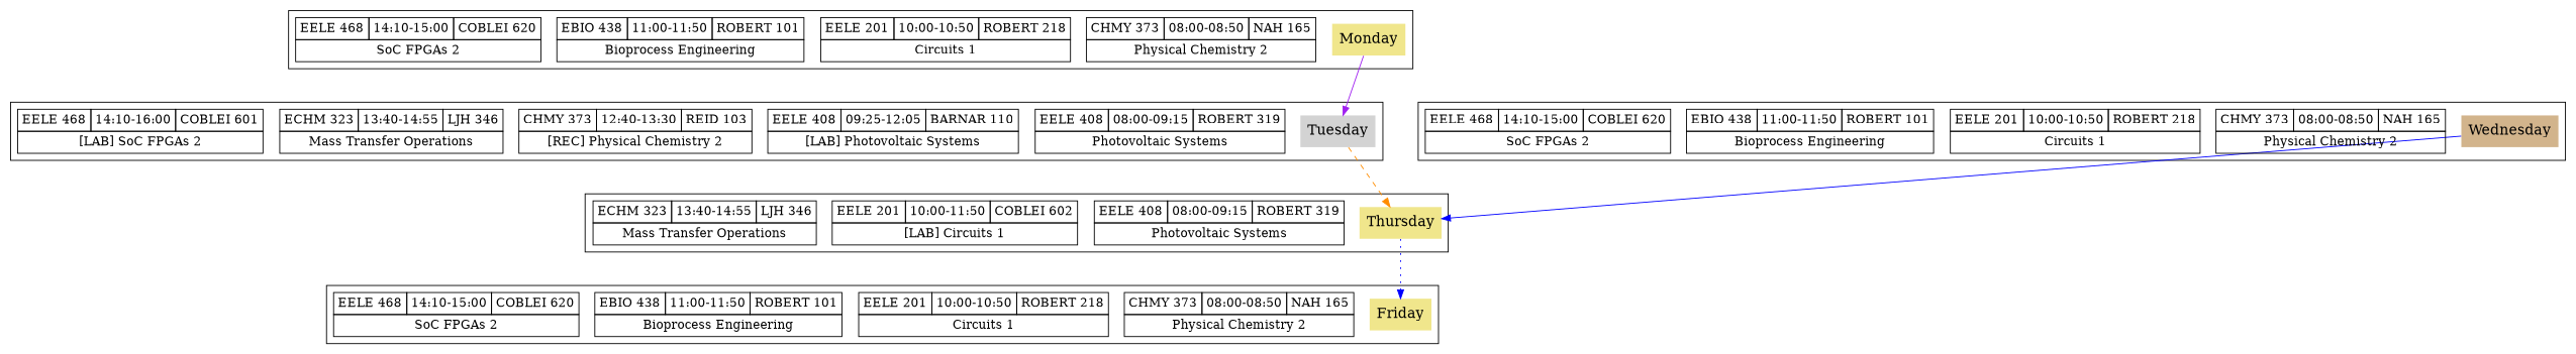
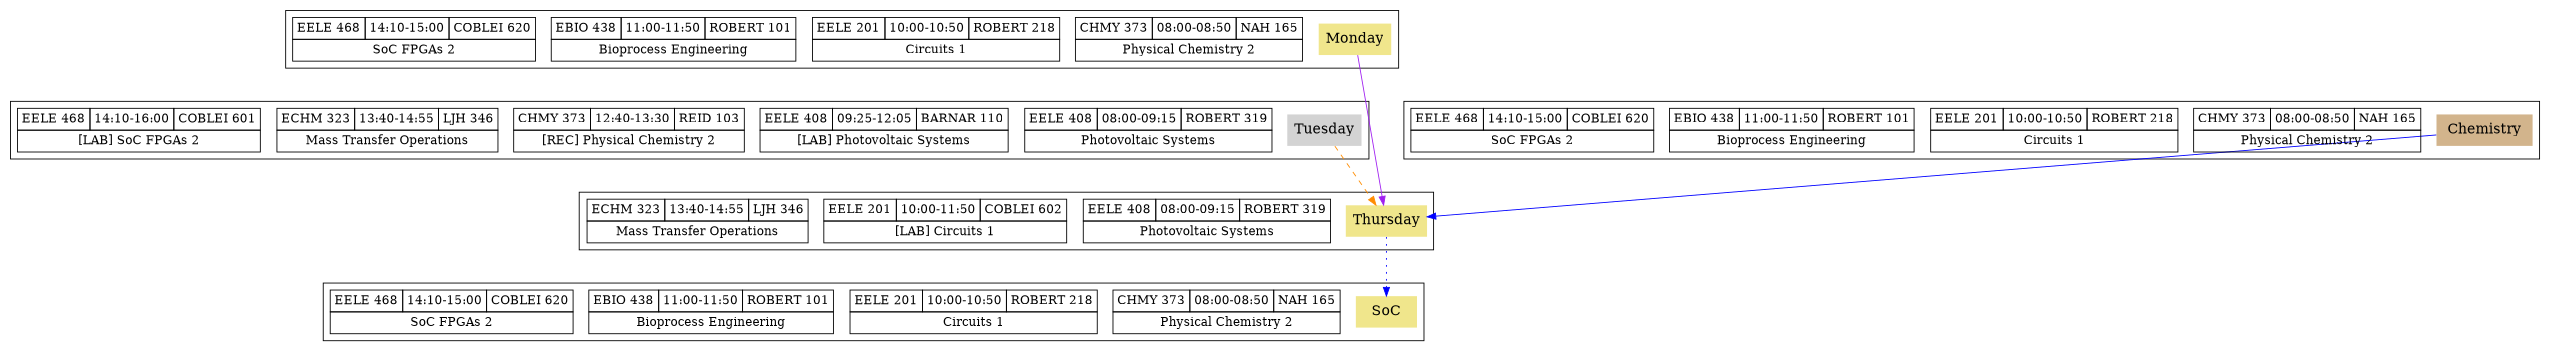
  digraph {
    rankdir=TB
    ranksep=.75
    splines=false
    node [shape=none margin=0]
    edge [color=blue style=solid]
    Monday [color=darkorange fillcolor=khaki fontsize=16 shape=plaintext style=filled margin=""]
    Tuesday [color=darkorange fillcolor=lightgrey fontsize=16 shape=plaintext style=filled margin=""]
-   Wednesday [color=darkorange fillcolor=tan fontsize=16 shape=plaintext style=filled margin=""]
+   Wednesday [color=darkorange fillcolor=tan fontsize=16 shape=plaintext style=filled label=Chemistry margin=""]
    Thursday [color=darkorange fillcolor=khaki fontsize=16 shape=plaintext style=filled margin=""]
-   Friday [color=darkgreen fillcolor=khaki fontsize=16 shape=plaintext style=filled margin=""]
+   Friday [color=darkgreen fillcolor=khaki fontsize=16 shape=plaintext style=filled label=SoC margin=""]
    n6 [label=<     <TABLE BORDER="0" CELLBORDER="1" CELLSPACING="0" CELLPADDING="4">     <TR>     <TD>CHMY 373</TD>     <TD>08:00-08:50</TD>     <TD>NAH 165</TD>     </TR>     <TR><TD COLSPAN="3">Physical Chemistry 2</TD></TR>     </TABLE>>]
    n7 [label=<     <TABLE BORDER="0" CELLBORDER="1" CELLSPACING="0" CELLPADDING="4">     <TR>     <TD>EELE 201</TD>     <TD>10:00-10:50</TD>     <TD>ROBERT 218</TD>     </TR>     <TR><TD COLSPAN="3">Circuits 1</TD></TR>     </TABLE>>]
    n8 [label=<     <TABLE BORDER="0" CELLBORDER="1" CELLSPACING="0" CELLPADDING="4">     <TR>     <TD>EBIO 438</TD>     <TD>11:00-11:50</TD>     <TD>ROBERT 101</TD>     </TR>     <TR><TD COLSPAN="3">Bioprocess Engineering</TD></TR>     </TABLE>>]
    n9 [label=<     <TABLE BORDER="0" CELLBORDER="1" CELLSPACING="0" CELLPADDING="4">     <TR>     <TD>EELE 468</TD>     <TD>14:10-15:00</TD>     <TD>COBLEI 620</TD>     </TR>     <TR><TD COLSPAN="3">SoC FPGAs 2</TD></TR>     </TABLE>>]
    n10 [label=<     <TABLE BORDER="0" CELLBORDER="1" CELLSPACING="0" CELLPADDING="4">     <TR>     <TD>EELE 408</TD>     <TD>08:00-09:15</TD>     <TD>ROBERT 319</TD>     </TR>     <TR><TD COLSPAN="3">Photovoltaic Systems</TD></TR>     </TABLE>>]
    n11 [label=<     <TABLE BORDER="0" CELLBORDER="1" CELLSPACING="0" CELLPADDING="4">     <TR>     <TD>EELE 408</TD>     <TD>09:25-12:05</TD>     <TD>BARNAR 110</TD>     </TR>     <TR><TD COLSPAN="3">[LAB] Photovoltaic Systems</TD></TR>     </TABLE>>]
    n12 [label=<     <TABLE BORDER="0" CELLBORDER="1" CELLSPACING="0" CELLPADDING="4">     <TR>     <TD>CHMY 373</TD>     <TD>12:40-13:30</TD>     <TD>REID 103</TD>     </TR>     <TR><TD COLSPAN="3">[REC] Physical Chemistry 2</TD></TR>     </TABLE>>]
    n13 [label=<     <TABLE BORDER="0" CELLBORDER="1" CELLSPACING="0" CELLPADDING="4">     <TR>     <TD>ECHM 323</TD>     <TD>13:40-14:55</TD>     <TD>LJH 346</TD>     </TR>     <TR><TD COLSPAN="3">Mass Transfer Operations</TD></TR>     </TABLE>>]
    n14 [label=<     <TABLE BORDER="0" CELLBORDER="1" CELLSPACING="0" CELLPADDING="4">     <TR>     <TD>EELE 468</TD>     <TD>14:10-16:00</TD>     <TD>COBLEI 601</TD>     </TR>     <TR><TD COLSPAN="3">[LAB] SoC FPGAs 2</TD></TR>     </TABLE>>]
    n15 [label=<     <TABLE BORDER="0" CELLBORDER="1" CELLSPACING="0" CELLPADDING="4">     <TR>     <TD>CHMY 373</TD>     <TD>08:00-08:50</TD>     <TD>NAH 165</TD>     </TR>     <TR><TD COLSPAN="3">Physical Chemistry 2</TD></TR>     </TABLE>>]
    n16 [label=<     <TABLE BORDER="0" CELLBORDER="1" CELLSPACING="0" CELLPADDING="4">     <TR>     <TD>EELE 201</TD>     <TD>10:00-10:50</TD>     <TD>ROBERT 218</TD>     </TR>     <TR><TD COLSPAN="3">Circuits 1</TD></TR>     </TABLE>>]
    n17 [label=<     <TABLE BORDER="0" CELLBORDER="1" CELLSPACING="0" CELLPADDING="4">     <TR>     <TD>EBIO 438</TD>     <TD>11:00-11:50</TD>     <TD>ROBERT 101</TD>     </TR>     <TR><TD COLSPAN="3">Bioprocess Engineering</TD></TR>     </TABLE>>]
    n18 [label=<     <TABLE BORDER="0" CELLBORDER="1" CELLSPACING="0" CELLPADDING="4">     <TR>     <TD>EELE 468</TD>     <TD>14:10-15:00</TD>     <TD>COBLEI 620</TD>     </TR>     <TR><TD COLSPAN="3">SoC FPGAs 2</TD></TR>     </TABLE>>]
    n19 [label=<     <TABLE BORDER="0" CELLBORDER="1" CELLSPACING="0" CELLPADDING="4">     <TR>     <TD>EELE 408</TD>     <TD>08:00-09:15</TD>     <TD>ROBERT 319</TD>     </TR>     <TR><TD COLSPAN="3">Photovoltaic Systems</TD></TR>     </TABLE>>]
    n20 [label=<     <TABLE BORDER="0" CELLBORDER="1" CELLSPACING="0" CELLPADDING="4">     <TR>     <TD>EELE 201</TD>     <TD>10:00-11:50</TD>     <TD>COBLEI 602</TD>     </TR>     <TR><TD COLSPAN="3">[LAB] Circuits 1</TD></TR>     </TABLE>>]
    n21 [label=<     <TABLE BORDER="0" CELLBORDER="1" CELLSPACING="0" CELLPADDING="4">     <TR>     <TD>ECHM 323</TD>     <TD>13:40-14:55</TD>     <TD>LJH 346</TD>     </TR>     <TR><TD COLSPAN="3">Mass Transfer Operations</TD></TR>     </TABLE>>]
    n22 [label=<     <TABLE BORDER="0" CELLBORDER="1" CELLSPACING="0" CELLPADDING="4">     <TR>     <TD>CHMY 373</TD>     <TD>08:00-08:50</TD>     <TD>NAH 165</TD>     </TR>     <TR><TD COLSPAN="3">Physical Chemistry 2</TD></TR>     </TABLE>>]
    n23 [label=<     <TABLE BORDER="0" CELLBORDER="1" CELLSPACING="0" CELLPADDING="4">     <TR>     <TD>EELE 201</TD>     <TD>10:00-10:50</TD>     <TD>ROBERT 218</TD>     </TR>     <TR><TD COLSPAN="3">Circuits 1</TD></TR>     </TABLE>>]
    n24 [label=<     <TABLE BORDER="0" CELLBORDER="1" CELLSPACING="0" CELLPADDING="4">     <TR>     <TD>EBIO 438</TD>     <TD>11:00-11:50</TD>     <TD>ROBERT 101</TD>     </TR>     <TR><TD COLSPAN="3">Bioprocess Engineering</TD></TR>     </TABLE>>]
    n25 [label=<     <TABLE BORDER="0" CELLBORDER="1" CELLSPACING="0" CELLPADDING="4">     <TR>     <TD>EELE 468</TD>     <TD>14:10-15:00</TD>     <TD>COBLEI 620</TD>     </TR>     <TR><TD COLSPAN="3">SoC FPGAs 2</TD></TR>     </TABLE>>]
    subgraph sub_1 {
      Monday
      Tuesday
      Wednesday
      Thursday
      Friday
    }
    subgraph sub_2 {
      subgraph cluster_3 {
        rank=same
        Tuesday
        n10
        n11
        n12
        n13
        n14
      }
    }
    subgraph sub_4 {
      subgraph cluster_5 {
        rank=same
        Monday
        n6
        n7
        n8
        n9
      }
    }
    subgraph sub_6 {
      subgraph cluster_7 {
        rank=same
        Wednesday
        n15
        n16
        n17
        n18
      }
    }
    subgraph sub_8 {
      subgraph cluster_9 {
        rank=same
        Thursday
        n19
        n20
        n21
      }
    }
    subgraph sub_10 {
      subgraph cluster_11 {
        rank=same
        Friday
        n22
        n23
        n24
        n25
      }
    }
-   Monday -> Tuesday [color=purple]
+   Monday -> Thursday [color=purple]
    Tuesday -> Thursday [color=darkorange style=dashed]
    Wednesday -> Thursday
    Thursday -> Friday [style=dotted]
  }
